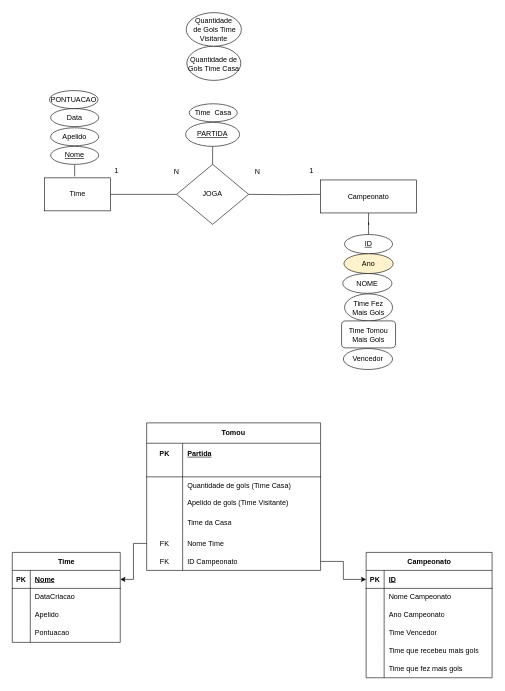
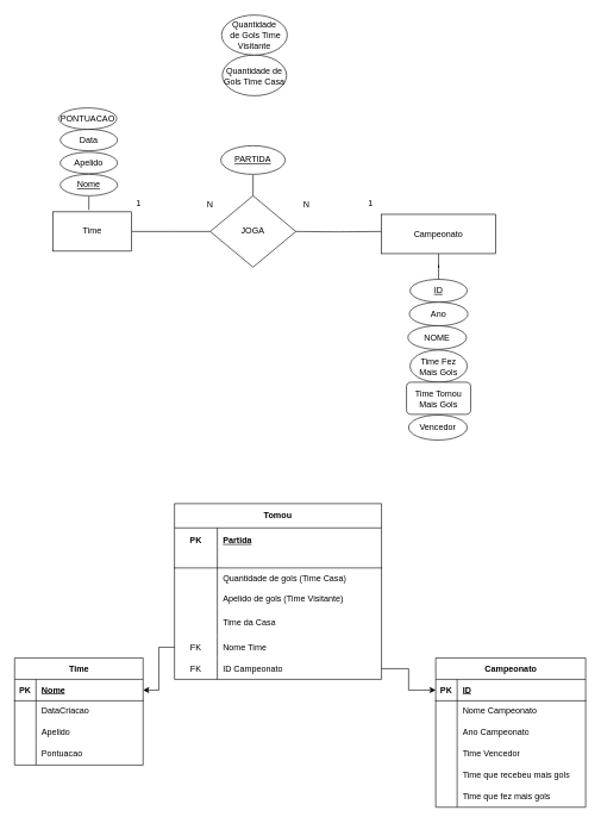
  <mxCell id="0" />
  <mxCell id="1" parent="0" />
  <mxCell id="2" value="JOGA" style="rhombus;whiteSpace=wrap;html=1;" parent="1" vertex="1"><mxGeometry x="294" y="273" width="120" height="100" as="geometry" /></mxCell>
  <mxCell id="3" style="edgeStyle=orthogonalEdgeStyle;rounded=0;orthogonalLoop=1;jettySize=auto;html=1;endArrow=none;endFill=0;" parent="1" target="2" edge="1"><mxGeometry relative="1" as="geometry"><mxPoint x="534" y="323" as="sourcePoint" /></mxGeometry></mxCell>
  <mxCell id="4" style="edgeStyle=orthogonalEdgeStyle;rounded=0;orthogonalLoop=1;jettySize=auto;html=1;endArrow=none;endFill=0;exitX=0;exitY=0.5;exitDx=0;exitDy=0;" parent="1" source="2" edge="1"><mxGeometry relative="1" as="geometry"><mxPoint x="544" y="333" as="sourcePoint" /><mxPoint x="184" y="323" as="targetPoint" /></mxGeometry></mxCell>
  <mxCell id="5" style="edgeStyle=orthogonalEdgeStyle;rounded=0;orthogonalLoop=1;jettySize=auto;html=1;exitX=0.5;exitY=1;exitDx=0;exitDy=0;entryX=0.5;entryY=0;entryDx=0;entryDy=0;endArrow=none;endFill=0;" parent="1" edge="1"><mxGeometry relative="1" as="geometry"><mxPoint x="124" y="274" as="sourcePoint" /><mxPoint x="124" y="293" as="targetPoint" /></mxGeometry></mxCell>
  <mxCell id="6" value="Apelido" style="ellipse;whiteSpace=wrap;html=1;" parent="1" vertex="1"><mxGeometry x="84" y="212" width="80" height="30" as="geometry" /></mxCell>
- <mxCell id="7" value="Time&amp;nbsp; Casa" style="ellipse;whiteSpace=wrap;html=1;" parent="1" vertex="1"><mxGeometry x="315" y="172" width="80" height="30" as="geometry" /></mxCell>
  <mxCell id="8" value="&lt;u&gt;ID&lt;/u&gt;" style="ellipse;whiteSpace=wrap;html=1;" parent="1" vertex="1"><mxGeometry x="574" y="390" width="80" height="32" as="geometry" /></mxCell>
  <mxCell id="9" value="Time Fez Mais Gols" style="ellipse;whiteSpace=wrap;html=1;" parent="1" vertex="1"><mxGeometry x="574" y="489" width="80" height="45" as="geometry" /></mxCell>
  <mxCell id="10" value="Time Tomou Mais Gols" style="whiteSpace=wrap;html=1;rounded=1;" parent="1" vertex="1"><mxGeometry x="569" y="534" width="90" height="45" as="geometry" /></mxCell>
  <mxCell id="11" value="Quantidade de Gols Time Casa" style="ellipse;whiteSpace=wrap;html=1;" parent="1" vertex="1"><mxGeometry x="311" y="76" width="90" height="57" as="geometry" /></mxCell>
  <mxCell id="12" value="Quantidade&lt;br&gt;&amp;nbsp;de Gols Time Visitante" style="ellipse;whiteSpace=wrap;html=1;" parent="1" vertex="1"><mxGeometry x="310" y="20" width="92" height="56" as="geometry" /></mxCell>
  <mxCell id="13" value="1" style="text;html=1;strokeColor=none;fillColor=none;align=center;verticalAlign=middle;whiteSpace=wrap;rounded=0;" parent="1" vertex="1"><mxGeometry x="164" y="269" width="60" height="30" as="geometry" /></mxCell>
  <mxCell id="14" value="N" style="text;html=1;strokeColor=none;fillColor=none;align=center;verticalAlign=middle;whiteSpace=wrap;rounded=0;" parent="1" vertex="1"><mxGeometry x="399" y="260" width="60" height="50" as="geometry" /></mxCell>
  <mxCell id="15" value="1" style="text;html=1;strokeColor=none;fillColor=none;align=center;verticalAlign=middle;whiteSpace=wrap;rounded=0;" parent="1" vertex="1"><mxGeometry x="489" y="269" width="60" height="30" as="geometry" /></mxCell>
  <mxCell id="16" style="edgeStyle=orthogonalEdgeStyle;rounded=0;orthogonalLoop=1;jettySize=auto;html=1;exitX=0.5;exitY=1;exitDx=0;exitDy=0;endArrow=none;endFill=0;" edge="1" parent="1" source="17" target="8"><mxGeometry relative="1" as="geometry" /></mxCell>
  <mxCell id="17" value="Campeonato" style="whiteSpace=wrap;html=1;align=center;" parent="1" vertex="1"><mxGeometry x="534" y="299" width="160" height="55" as="geometry" /></mxCell>
  <mxCell id="18" value="&lt;u&gt;Nome&lt;/u&gt;" style="ellipse;whiteSpace=wrap;html=1;" parent="1" vertex="1"><mxGeometry x="84" y="243" width="80" height="30" as="geometry" /></mxCell>
  <mxCell id="19" style="edgeStyle=orthogonalEdgeStyle;rounded=0;orthogonalLoop=1;jettySize=auto;html=1;exitX=0.5;exitY=0;exitDx=0;exitDy=0;entryX=0.5;entryY=1;entryDx=0;entryDy=0;" edge="1" parent="1"><mxGeometry relative="1" as="geometry"><mxPoint x="129" y="180" as="sourcePoint" /><mxPoint x="124.5" y="180" as="targetPoint" /></mxGeometry></mxCell>
  <mxCell id="20" value="Data" style="ellipse;whiteSpace=wrap;html=1;" parent="1" vertex="1"><mxGeometry x="84" y="180" width="80" height="30" as="geometry" /></mxCell>
  <mxCell id="21" value="Time" style="whiteSpace=wrap;html=1;align=center;" parent="1" vertex="1"><mxGeometry x="74" y="295.5" width="110" height="55" as="geometry" /></mxCell>
  <mxCell id="22" value="Time" style="shape=table;startSize=30;container=1;collapsible=1;childLayout=tableLayout;fixedRows=1;rowLines=0;fontStyle=1;align=center;resizeLast=1;html=1;" parent="1" vertex="1"><mxGeometry x="20" y="920" width="180" height="150" as="geometry" /></mxCell>
  <mxCell id="23" value="" style="shape=tableRow;horizontal=0;startSize=0;swimlaneHead=0;swimlaneBody=0;fillColor=none;collapsible=0;dropTarget=0;points=[[0,0.5],[1,0.5]];portConstraint=eastwest;top=0;left=0;right=0;bottom=1;" parent="22" vertex="1"><mxGeometry y="30" width="180" height="30" as="geometry" /></mxCell>
  <mxCell id="24" value="PK" style="shape=partialRectangle;connectable=0;fillColor=none;top=0;left=0;bottom=0;right=0;fontStyle=1;overflow=hidden;whiteSpace=wrap;html=1;" parent="23" vertex="1"><mxGeometry width="30" height="30" as="geometry"><mxRectangle width="30" height="30" as="alternateBounds" /></mxGeometry></mxCell>
  <mxCell id="25" value="Nome" style="shape=partialRectangle;connectable=0;fillColor=none;top=0;left=0;bottom=0;right=0;align=left;spacingLeft=6;fontStyle=5;overflow=hidden;whiteSpace=wrap;html=1;" parent="23" vertex="1"><mxGeometry x="30" width="150" height="30" as="geometry"><mxRectangle width="150" height="30" as="alternateBounds" /></mxGeometry></mxCell>
  <mxCell id="26" value="" style="shape=tableRow;horizontal=0;startSize=0;swimlaneHead=0;swimlaneBody=0;fillColor=none;collapsible=0;dropTarget=0;points=[[0,0.5],[1,0.5]];portConstraint=eastwest;top=0;left=0;right=0;bottom=0;" parent="22" vertex="1"><mxGeometry y="60" width="180" height="30" as="geometry" /></mxCell>
  <mxCell id="27" value="" style="shape=partialRectangle;connectable=0;fillColor=none;top=0;left=0;bottom=0;right=0;editable=1;overflow=hidden;whiteSpace=wrap;html=1;" parent="26" vertex="1"><mxGeometry width="30" height="30" as="geometry"><mxRectangle width="30" height="30" as="alternateBounds" /></mxGeometry></mxCell>
  <mxCell id="28" value="DataCriacao" style="shape=partialRectangle;connectable=0;fillColor=none;top=0;left=0;bottom=0;right=0;align=left;spacingLeft=6;overflow=hidden;whiteSpace=wrap;html=1;" parent="26" vertex="1"><mxGeometry x="30" width="150" height="30" as="geometry"><mxRectangle width="150" height="30" as="alternateBounds" /></mxGeometry></mxCell>
  <mxCell id="29" value="" style="shape=tableRow;horizontal=0;startSize=0;swimlaneHead=0;swimlaneBody=0;fillColor=none;collapsible=0;dropTarget=0;points=[[0,0.5],[1,0.5]];portConstraint=eastwest;top=0;left=0;right=0;bottom=0;" parent="22" vertex="1"><mxGeometry y="90" width="180" height="30" as="geometry" /></mxCell>
  <mxCell id="30" value="" style="shape=partialRectangle;connectable=0;fillColor=none;top=0;left=0;bottom=0;right=0;editable=1;overflow=hidden;whiteSpace=wrap;html=1;" parent="29" vertex="1"><mxGeometry width="30" height="30" as="geometry"><mxRectangle width="30" height="30" as="alternateBounds" /></mxGeometry></mxCell>
  <mxCell id="31" value="Apelido" style="shape=partialRectangle;connectable=0;fillColor=none;top=0;left=0;bottom=0;right=0;align=left;spacingLeft=6;overflow=hidden;whiteSpace=wrap;html=1;" parent="29" vertex="1"><mxGeometry x="30" width="150" height="30" as="geometry"><mxRectangle width="150" height="30" as="alternateBounds" /></mxGeometry></mxCell>
  <mxCell id="32" style="shape=tableRow;horizontal=0;startSize=0;swimlaneHead=0;swimlaneBody=0;fillColor=none;collapsible=0;dropTarget=0;points=[[0,0.5],[1,0.5]];portConstraint=eastwest;top=0;left=0;right=0;bottom=0;" vertex="1" parent="22"><mxGeometry y="120" width="180" height="30" as="geometry" /></mxCell>
  <mxCell id="33" style="shape=partialRectangle;connectable=0;fillColor=none;top=0;left=0;bottom=0;right=0;editable=1;overflow=hidden;whiteSpace=wrap;html=1;" vertex="1" parent="32"><mxGeometry width="30" height="30" as="geometry"><mxRectangle width="30" height="30" as="alternateBounds" /></mxGeometry></mxCell>
  <mxCell id="34" value="Pontuacao" style="shape=partialRectangle;connectable=0;fillColor=none;top=0;left=0;bottom=0;right=0;align=left;spacingLeft=6;overflow=hidden;whiteSpace=wrap;html=1;" vertex="1" parent="32"><mxGeometry x="30" width="150" height="30" as="geometry"><mxRectangle width="150" height="30" as="alternateBounds" /></mxGeometry></mxCell>
  <mxCell id="35" value="Campeonato" style="shape=table;startSize=30;container=1;collapsible=1;childLayout=tableLayout;fixedRows=1;rowLines=0;fontStyle=1;align=center;resizeLast=1;html=1;" parent="1" vertex="1"><mxGeometry x="610" y="920" width="210" height="209" as="geometry" /></mxCell>
  <mxCell id="36" value="" style="shape=tableRow;horizontal=0;startSize=0;swimlaneHead=0;swimlaneBody=0;fillColor=none;collapsible=0;dropTarget=0;points=[[0,0.5],[1,0.5]];portConstraint=eastwest;top=0;left=0;right=0;bottom=1;" parent="35" vertex="1"><mxGeometry y="30" width="210" height="30" as="geometry" /></mxCell>
  <mxCell id="37" value="PK" style="shape=partialRectangle;connectable=0;fillColor=none;top=0;left=0;bottom=0;right=0;fontStyle=1;overflow=hidden;whiteSpace=wrap;html=1;" parent="36" vertex="1"><mxGeometry width="30" height="30" as="geometry"><mxRectangle width="30" height="30" as="alternateBounds" /></mxGeometry></mxCell>
  <mxCell id="38" value="ID" style="shape=partialRectangle;connectable=0;fillColor=none;top=0;left=0;bottom=0;right=0;align=left;spacingLeft=6;fontStyle=5;overflow=hidden;whiteSpace=wrap;html=1;" parent="36" vertex="1"><mxGeometry x="30" width="180" height="30" as="geometry"><mxRectangle width="180" height="30" as="alternateBounds" /></mxGeometry></mxCell>
  <mxCell id="39" value="" style="shape=tableRow;horizontal=0;startSize=0;swimlaneHead=0;swimlaneBody=0;fillColor=none;collapsible=0;dropTarget=0;points=[[0,0.5],[1,0.5]];portConstraint=eastwest;top=0;left=0;right=0;bottom=0;" parent="35" vertex="1"><mxGeometry y="60" width="210" height="30" as="geometry" /></mxCell>
  <mxCell id="40" value="" style="shape=partialRectangle;connectable=0;fillColor=none;top=0;left=0;bottom=0;right=0;editable=1;overflow=hidden;whiteSpace=wrap;html=1;" parent="39" vertex="1"><mxGeometry width="30" height="30" as="geometry"><mxRectangle width="30" height="30" as="alternateBounds" /></mxGeometry></mxCell>
  <mxCell id="41" value="Nome Campeonato" style="shape=partialRectangle;connectable=0;fillColor=none;top=0;left=0;bottom=0;right=0;align=left;spacingLeft=6;overflow=hidden;whiteSpace=wrap;html=1;" parent="39" vertex="1"><mxGeometry x="30" width="180" height="30" as="geometry"><mxRectangle width="180" height="30" as="alternateBounds" /></mxGeometry></mxCell>
  <mxCell id="42" style="shape=tableRow;horizontal=0;startSize=0;swimlaneHead=0;swimlaneBody=0;fillColor=none;collapsible=0;dropTarget=0;points=[[0,0.5],[1,0.5]];portConstraint=eastwest;top=0;left=0;right=0;bottom=0;" parent="35" vertex="1"><mxGeometry y="90" width="210" height="30" as="geometry" /></mxCell>
  <mxCell id="43" style="shape=partialRectangle;connectable=0;fillColor=none;top=0;left=0;bottom=0;right=0;editable=1;overflow=hidden;whiteSpace=wrap;html=1;" parent="42" vertex="1"><mxGeometry width="30" height="30" as="geometry"><mxRectangle width="30" height="30" as="alternateBounds" /></mxGeometry></mxCell>
  <mxCell id="44" value="Ano Campeonato" style="shape=partialRectangle;connectable=0;fillColor=none;top=0;left=0;bottom=0;right=0;align=left;spacingLeft=6;overflow=hidden;whiteSpace=wrap;html=1;" parent="42" vertex="1"><mxGeometry x="30" width="180" height="30" as="geometry"><mxRectangle width="180" height="30" as="alternateBounds" /></mxGeometry></mxCell>
  <mxCell id="45" style="shape=tableRow;horizontal=0;startSize=0;swimlaneHead=0;swimlaneBody=0;fillColor=none;collapsible=0;dropTarget=0;points=[[0,0.5],[1,0.5]];portConstraint=eastwest;top=0;left=0;right=0;bottom=0;" vertex="1" parent="35"><mxGeometry y="120" width="210" height="30" as="geometry" /></mxCell>
  <mxCell id="46" style="shape=partialRectangle;connectable=0;fillColor=none;top=0;left=0;bottom=0;right=0;editable=1;overflow=hidden;whiteSpace=wrap;html=1;" vertex="1" parent="45"><mxGeometry width="30" height="30" as="geometry"><mxRectangle width="30" height="30" as="alternateBounds" /></mxGeometry></mxCell>
  <mxCell id="47" style="shape=partialRectangle;connectable=0;fillColor=none;top=0;left=0;bottom=0;right=0;align=left;spacingLeft=6;overflow=hidden;whiteSpace=wrap;html=1;" vertex="1" parent="45"><mxGeometry x="30" width="180" height="30" as="geometry"><mxRectangle width="180" height="30" as="alternateBounds" /></mxGeometry></mxCell>
  <mxCell id="48" value="" style="shape=tableRow;horizontal=0;startSize=0;swimlaneHead=0;swimlaneBody=0;fillColor=none;collapsible=0;dropTarget=0;points=[[0,0.5],[1,0.5]];portConstraint=eastwest;top=0;left=0;right=0;bottom=0;" parent="35" vertex="1"><mxGeometry y="150" width="210" height="30" as="geometry" /></mxCell>
  <mxCell id="49" value="&lt;span style=&quot;white-space: pre;&quot;&gt; &lt;/span&gt;" style="shape=partialRectangle;connectable=0;fillColor=none;top=0;left=0;bottom=0;right=0;editable=1;overflow=hidden;whiteSpace=wrap;html=1;" parent="48" vertex="1"><mxGeometry width="30" height="30" as="geometry"><mxRectangle width="30" height="30" as="alternateBounds" /></mxGeometry></mxCell>
  <mxCell id="50" value="Time que recebeu mais gols" style="shape=partialRectangle;connectable=0;fillColor=none;top=0;left=0;bottom=0;right=0;align=left;spacingLeft=6;overflow=hidden;whiteSpace=wrap;html=1;" parent="48" vertex="1"><mxGeometry x="30" width="180" height="30" as="geometry"><mxRectangle width="180" height="30" as="alternateBounds" /></mxGeometry></mxCell>
  <mxCell id="51" style="shape=tableRow;horizontal=0;startSize=0;swimlaneHead=0;swimlaneBody=0;fillColor=none;collapsible=0;dropTarget=0;points=[[0,0.5],[1,0.5]];portConstraint=eastwest;top=0;left=0;right=0;bottom=0;" parent="35" vertex="1"><mxGeometry y="180" width="210" height="29" as="geometry" /></mxCell>
  <mxCell id="52" style="shape=partialRectangle;connectable=0;fillColor=none;top=0;left=0;bottom=0;right=0;editable=1;overflow=hidden;whiteSpace=wrap;html=1;" parent="51" vertex="1"><mxGeometry width="30" height="29" as="geometry"><mxRectangle width="30" height="29" as="alternateBounds" /></mxGeometry></mxCell>
  <mxCell id="53" value="Time que fez mais gols" style="shape=partialRectangle;connectable=0;fillColor=none;top=0;left=0;bottom=0;right=0;align=left;spacingLeft=6;overflow=hidden;whiteSpace=wrap;html=1;" parent="51" vertex="1"><mxGeometry x="30" width="180" height="29" as="geometry"><mxRectangle width="180" height="29" as="alternateBounds" /></mxGeometry></mxCell>
  <mxCell id="54" value="Tomou" style="shape=table;startSize=34;container=1;collapsible=1;childLayout=tableLayout;fixedRows=1;rowLines=0;fontStyle=1;align=center;resizeLast=1;html=1;whiteSpace=wrap;" parent="1" vertex="1"><mxGeometry x="244" y="704" width="290" height="246" as="geometry" /></mxCell>
  <mxCell id="55" value="" style="shape=tableRow;horizontal=0;startSize=0;swimlaneHead=0;swimlaneBody=0;fillColor=none;collapsible=0;dropTarget=0;points=[[0,0.5],[1,0.5]];portConstraint=eastwest;top=0;left=0;right=0;bottom=0;html=1;" parent="54" vertex="1"><mxGeometry y="34" width="290" height="36" as="geometry" /></mxCell>
  <mxCell id="56" value="PK" style="shape=partialRectangle;connectable=0;fillColor=none;top=0;left=0;bottom=0;right=0;fontStyle=1;overflow=hidden;html=1;whiteSpace=wrap;" parent="55" vertex="1"><mxGeometry width="60" height="36" as="geometry"><mxRectangle width="60" height="36" as="alternateBounds" /></mxGeometry></mxCell>
  <mxCell id="57" value="Partida" style="shape=partialRectangle;connectable=0;fillColor=none;top=0;left=0;bottom=0;right=0;align=left;spacingLeft=6;fontStyle=5;overflow=hidden;html=1;whiteSpace=wrap;" parent="55" vertex="1"><mxGeometry x="60" width="230" height="36" as="geometry"><mxRectangle width="230" height="36" as="alternateBounds" /></mxGeometry></mxCell>
  <mxCell id="58" value="" style="shape=tableRow;horizontal=0;startSize=0;swimlaneHead=0;swimlaneBody=0;fillColor=none;collapsible=0;dropTarget=0;points=[[0,0.5],[1,0.5]];portConstraint=eastwest;top=0;left=0;right=0;bottom=1;html=1;" parent="54" vertex="1"><mxGeometry y="70" width="290" height="20" as="geometry" /></mxCell>
  <mxCell id="59" value="" style="shape=partialRectangle;connectable=0;fillColor=none;top=0;left=0;bottom=0;right=0;fontStyle=1;overflow=hidden;html=1;whiteSpace=wrap;" parent="58" vertex="1"><mxGeometry width="60" height="20" as="geometry"><mxRectangle width="60" height="20" as="alternateBounds" /></mxGeometry></mxCell>
  <mxCell id="60" value="" style="shape=partialRectangle;connectable=0;fillColor=none;top=0;left=0;bottom=0;right=0;align=left;spacingLeft=6;fontStyle=5;overflow=hidden;html=1;whiteSpace=wrap;" parent="58" vertex="1"><mxGeometry x="60" width="230" height="20" as="geometry"><mxRectangle width="230" height="20" as="alternateBounds" /></mxGeometry></mxCell>
  <mxCell id="61" value="" style="shape=tableRow;horizontal=0;startSize=0;swimlaneHead=0;swimlaneBody=0;fillColor=none;collapsible=0;dropTarget=0;points=[[0,0.5],[1,0.5]];portConstraint=eastwest;top=0;left=0;right=0;bottom=0;html=1;" parent="54" vertex="1"><mxGeometry y="90" width="290" height="30" as="geometry" /></mxCell>
  <mxCell id="62" value="" style="shape=partialRectangle;connectable=0;fillColor=none;top=0;left=0;bottom=0;right=0;editable=1;overflow=hidden;html=1;whiteSpace=wrap;" parent="61" vertex="1"><mxGeometry width="60" height="30" as="geometry"><mxRectangle width="60" height="30" as="alternateBounds" /></mxGeometry></mxCell>
  <mxCell id="63" value="Quantidade de gols (Time Casa)" style="shape=partialRectangle;connectable=0;fillColor=none;top=0;left=0;bottom=0;right=0;align=left;spacingLeft=6;overflow=hidden;html=1;whiteSpace=wrap;" parent="61" vertex="1"><mxGeometry x="60" width="230" height="30" as="geometry"><mxRectangle width="230" height="30" as="alternateBounds" /></mxGeometry></mxCell>
  <mxCell id="64" value="" style="shape=tableRow;horizontal=0;startSize=0;swimlaneHead=0;swimlaneBody=0;fillColor=none;collapsible=0;dropTarget=0;points=[[0,0.5],[1,0.5]];portConstraint=eastwest;top=0;left=0;right=0;bottom=0;html=1;" parent="54" vertex="1"><mxGeometry y="120" width="290" height="26" as="geometry" /></mxCell>
  <mxCell id="65" value="" style="shape=partialRectangle;connectable=0;fillColor=none;top=0;left=0;bottom=0;right=0;editable=1;overflow=hidden;html=1;whiteSpace=wrap;" parent="64" vertex="1"><mxGeometry width="60" height="26" as="geometry"><mxRectangle width="60" height="26" as="alternateBounds" /></mxGeometry></mxCell>
  <mxCell id="66" value="Apelido de gols (Time Visitante)" style="shape=partialRectangle;connectable=0;fillColor=none;top=0;left=0;bottom=0;right=0;align=left;spacingLeft=6;overflow=hidden;html=1;whiteSpace=wrap;" parent="64" vertex="1"><mxGeometry x="60" width="230" height="26" as="geometry"><mxRectangle width="230" height="26" as="alternateBounds" /></mxGeometry></mxCell>
  <mxCell id="67" style="shape=tableRow;horizontal=0;startSize=0;swimlaneHead=0;swimlaneBody=0;fillColor=none;collapsible=0;dropTarget=0;points=[[0,0.5],[1,0.5]];portConstraint=eastwest;top=0;left=0;right=0;bottom=0;html=1;" vertex="1" parent="54"><mxGeometry y="146" width="290" height="40" as="geometry" /></mxCell>
  <mxCell id="68" style="shape=partialRectangle;connectable=0;fillColor=none;top=0;left=0;bottom=0;right=0;editable=1;overflow=hidden;html=1;whiteSpace=wrap;" vertex="1" parent="67"><mxGeometry width="60" height="40" as="geometry"><mxRectangle width="60" height="40" as="alternateBounds" /></mxGeometry></mxCell>
  <mxCell id="69" value="Time da Casa" style="shape=partialRectangle;connectable=0;fillColor=none;top=0;left=0;bottom=0;right=0;align=left;spacingLeft=6;overflow=hidden;html=1;whiteSpace=wrap;" vertex="1" parent="67"><mxGeometry x="60" width="230" height="40" as="geometry"><mxRectangle width="230" height="40" as="alternateBounds" /></mxGeometry></mxCell>
  <mxCell id="70" value="" style="shape=tableRow;horizontal=0;startSize=0;swimlaneHead=0;swimlaneBody=0;fillColor=none;collapsible=0;dropTarget=0;points=[[0,0.5],[1,0.5]];portConstraint=eastwest;top=0;left=0;right=0;bottom=0;" vertex="1" parent="54"><mxGeometry y="186" width="290" height="30" as="geometry" /></mxCell>
  <mxCell id="71" value="FK" style="shape=partialRectangle;connectable=0;fillColor=none;top=0;left=0;bottom=0;right=0;fontStyle=0;overflow=hidden;whiteSpace=wrap;html=1;" vertex="1" parent="70"><mxGeometry width="60" height="30" as="geometry"><mxRectangle width="60" height="30" as="alternateBounds" /></mxGeometry></mxCell>
  <mxCell id="72" value="Nome Time" style="shape=partialRectangle;connectable=0;fillColor=none;top=0;left=0;bottom=0;right=0;align=left;spacingLeft=6;fontStyle=0;overflow=hidden;whiteSpace=wrap;html=1;" vertex="1" parent="70"><mxGeometry x="60" width="230" height="30" as="geometry"><mxRectangle width="230" height="30" as="alternateBounds" /></mxGeometry></mxCell>
  <mxCell id="73" style="shape=tableRow;horizontal=0;startSize=0;swimlaneHead=0;swimlaneBody=0;fillColor=none;collapsible=0;dropTarget=0;points=[[0,0.5],[1,0.5]];portConstraint=eastwest;top=0;left=0;right=0;bottom=0;" vertex="1" parent="54"><mxGeometry y="216" width="290" height="30" as="geometry" /></mxCell>
  <mxCell id="74" style="shape=partialRectangle;connectable=0;fillColor=none;top=0;left=0;bottom=0;right=0;fontStyle=0;overflow=hidden;whiteSpace=wrap;html=1;" vertex="1" parent="73"><mxGeometry width="60" height="30" as="geometry"><mxRectangle width="60" height="30" as="alternateBounds" /></mxGeometry></mxCell>
  <mxCell id="75" value="ID Campeonato" style="shape=partialRectangle;connectable=0;fillColor=none;top=0;left=0;bottom=0;right=0;align=left;spacingLeft=6;fontStyle=0;overflow=hidden;whiteSpace=wrap;html=1;" vertex="1" parent="73"><mxGeometry x="60" width="230" height="30" as="geometry"><mxRectangle width="230" height="30" as="alternateBounds" /></mxGeometry></mxCell>
  <mxCell id="76" style="edgeStyle=orthogonalEdgeStyle;rounded=0;orthogonalLoop=1;jettySize=auto;html=1;exitX=0.5;exitY=1;exitDx=0;exitDy=0;entryX=0.5;entryY=0;entryDx=0;entryDy=0;endArrow=none;endFill=0;" edge="1" parent="1" source="77" target="2"><mxGeometry relative="1" as="geometry" /></mxCell>
  <mxCell id="77" value="&lt;u&gt;PARTIDA&lt;/u&gt;" style="ellipse;whiteSpace=wrap;html=1;" vertex="1" parent="1"><mxGeometry x="309" y="203" width="90" height="40" as="geometry" /></mxCell>
  <mxCell id="78" value="Vencedor" style="ellipse;whiteSpace=wrap;html=1;" vertex="1" parent="1"><mxGeometry x="572" y="580" width="82" height="35" as="geometry" /></mxCell>
  <mxCell id="79" value="NOME" style="ellipse;whiteSpace=wrap;html=1;" vertex="1" parent="1"><mxGeometry x="571" y="455" width="82" height="33" as="geometry" /></mxCell>
  <mxCell id="80" value="N" style="text;html=1;strokeColor=none;fillColor=none;align=center;verticalAlign=middle;whiteSpace=wrap;rounded=0;" vertex="1" parent="1"><mxGeometry x="264" y="260" width="60" height="50" as="geometry" /></mxCell>
  <mxCell id="81" value="PONTUACAO" style="ellipse;whiteSpace=wrap;html=1;" vertex="1" parent="1"><mxGeometry x="82" y="150" width="81" height="30" as="geometry" /></mxCell>
- <mxCell id="82" value="Ano" style="ellipse;whiteSpace=wrap;html=1;fillColor=#fff2cc;" vertex="1" parent="1"><mxGeometry x="573" y="422" width="82" height="33" as="geometry" /></mxCell>
+ <mxCell id="82" value="Ano" style="ellipse;whiteSpace=wrap;html=1;" vertex="1" parent="1"><mxGeometry x="573" y="422" width="82" height="33" as="geometry" /></mxCell>
  <mxCell id="83" value="FK" style="shape=partialRectangle;connectable=0;fillColor=none;top=0;left=0;bottom=0;right=0;fontStyle=0;overflow=hidden;whiteSpace=wrap;html=1;" vertex="1" parent="1"><mxGeometry x="244" y="920" width="60" height="30" as="geometry"><mxRectangle width="60" height="30" as="alternateBounds" /></mxGeometry></mxCell>
  <mxCell id="84" style="edgeStyle=orthogonalEdgeStyle;rounded=0;orthogonalLoop=1;jettySize=auto;html=1;exitX=0;exitY=0.5;exitDx=0;exitDy=0;" edge="1" parent="1" source="70" target="23"><mxGeometry relative="1" as="geometry" /></mxCell>
  <mxCell id="85" style="edgeStyle=orthogonalEdgeStyle;rounded=0;orthogonalLoop=1;jettySize=auto;html=1;exitX=1;exitY=0.5;exitDx=0;exitDy=0;" edge="1" parent="1" source="73" target="36"><mxGeometry relative="1" as="geometry" /></mxCell>
  <mxCell id="86" value="Time Vencedor" style="shape=partialRectangle;connectable=0;fillColor=none;top=0;left=0;bottom=0;right=0;align=left;spacingLeft=6;overflow=hidden;whiteSpace=wrap;html=1;" vertex="1" parent="1"><mxGeometry x="640" y="1040" width="180" height="30" as="geometry"><mxRectangle width="180" height="30" as="alternateBounds" /></mxGeometry></mxCell>
